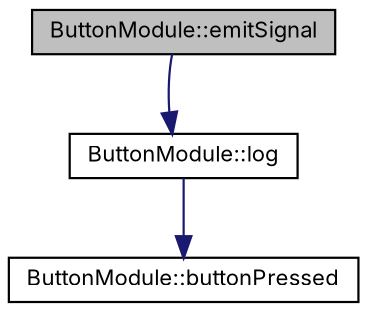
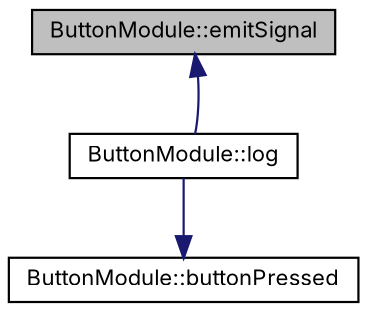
  digraph {
    fontname=Inter
    rankdir=TB
    node [color=black fillcolor=white fontname=Inter fontsize=10 shape=record style=filled]
    edge [color=midnightblue fontname=Inter fontsize=10 labelfontname=Helvetica labelfontsize=10 style=solid]
    n1 [fillcolor=grey75 fontcolor=black height=0.2 label="ButtonModule::emitSignal" width=0.4]
    n2 [height=0.2 label="ButtonModule::log" width=0.4]
    n3 [height=0.2 label="ButtonModule::buttonPressed" width=0.4]
-   n1 -> n2
+   n2 -> n1
    n2 -> n3
  }
